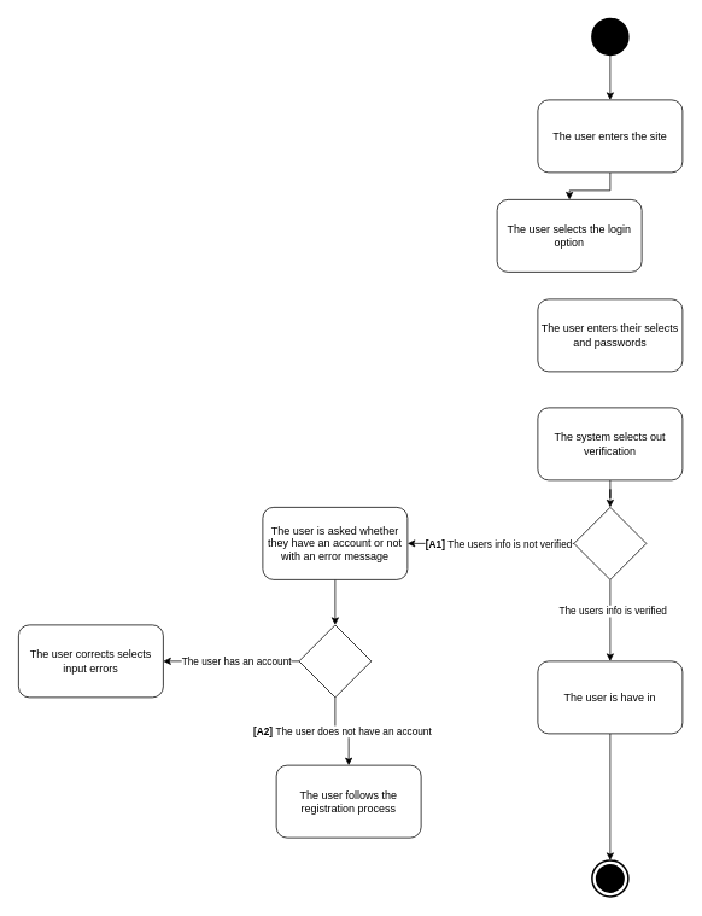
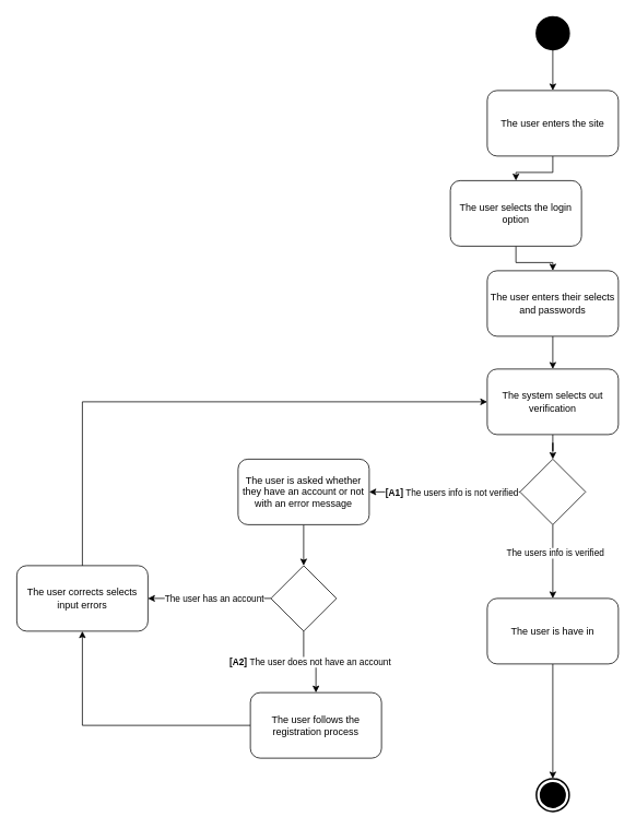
  <mxCell id="0" />
  <mxCell id="1" parent="0" />
  <mxCell id="2" style="edgeStyle=orthogonalEdgeStyle;rounded=0;orthogonalLoop=1;jettySize=auto;html=1;entryX=0.5;entryY=0;entryDx=0;entryDy=0;" parent="1" source="3" target="27" edge="1"><mxGeometry relative="1" as="geometry" /></mxCell>
  <mxCell id="3" value="The user is asked whether they have an account or not with an error message" style="shape=rect;html=1;rounded=1;whiteSpace=wrap;align=center;" parent="1" vertex="1"><mxGeometry x="290" y="560" width="160" height="80" as="geometry" /></mxCell>
+ <mxCell id="4" style="edgeStyle=orthogonalEdgeStyle;rounded=0;orthogonalLoop=1;jettySize=auto;html=1;entryX=0;entryY=0.5;entryDx=0;entryDy=0;" parent="1" source="5" target="9" edge="1"><mxGeometry relative="1" as="geometry"><Array as="points"><mxPoint x="100" y="490" /></Array></mxGeometry></mxCell>
  <mxCell id="5" value="The user corrects selects input errors" style="shape=rect;html=1;rounded=1;whiteSpace=wrap;align=center;" parent="1" vertex="1"><mxGeometry x="20" y="690" width="160" height="80" as="geometry" /></mxCell>
  <mxCell id="6" style="edgeStyle=orthogonalEdgeStyle;rounded=0;orthogonalLoop=1;jettySize=auto;html=1;entryX=0.5;entryY=0;entryDx=0;entryDy=0;entryPerimeter=0;" parent="1" source="7" target="16" edge="1"><mxGeometry relative="1" as="geometry" /></mxCell>
  <mxCell id="7" value="The user is have in" style="shape=rect;html=1;rounded=1;whiteSpace=wrap;align=center;" parent="1" vertex="1"><mxGeometry x="594" y="730" width="160" height="80" as="geometry" /></mxCell>
  <mxCell id="8" style="edgeStyle=orthogonalEdgeStyle;rounded=0;orthogonalLoop=1;jettySize=auto;html=1;entryX=0.5;entryY=0;entryDx=0;entryDy=0;" parent="1" source="9" target="21" edge="1"><mxGeometry relative="1" as="geometry" /></mxCell>
  <mxCell id="9" value="The system selects out verification" style="shape=rect;html=1;rounded=1;whiteSpace=wrap;align=center;" parent="1" vertex="1"><mxGeometry x="594" y="450" width="160" height="80" as="geometry" /></mxCell>
+ <mxCell id="10" style="edgeStyle=orthogonalEdgeStyle;rounded=0;orthogonalLoop=1;jettySize=auto;html=1;entryX=0.5;entryY=0;entryDx=0;entryDy=0;" edge="1" parent="1" source="11" target="23"><mxGeometry relative="1" as="geometry" /></mxCell>
  <mxCell id="11" value="The user selects the login option" style="shape=rect;html=1;rounded=1;whiteSpace=wrap;align=center;" parent="1" vertex="1"><mxGeometry x="549" y="220" width="160" height="80" as="geometry" /></mxCell>
  <mxCell id="12" style="edgeStyle=orthogonalEdgeStyle;rounded=0;orthogonalLoop=1;jettySize=auto;html=1;entryX=0.5;entryY=0;entryDx=0;entryDy=0;" edge="1" parent="1" source="13" target="11"><mxGeometry relative="1" as="geometry" /></mxCell>
  <mxCell id="13" value="The user enters the site" style="shape=rect;html=1;rounded=1;whiteSpace=wrap;align=center;" parent="1" vertex="1"><mxGeometry x="594" y="110" width="160" height="80" as="geometry" /></mxCell>
  <mxCell id="14" style="edgeStyle=orthogonalEdgeStyle;rounded=0;orthogonalLoop=1;jettySize=auto;html=1;entryX=0.5;entryY=0;entryDx=0;entryDy=0;" edge="1" parent="1" source="15" target="13"><mxGeometry relative="1" as="geometry" /></mxCell>
  <mxCell id="15" value="" style="shape=ellipse;html=1;fillColor=#000000;strokeWidth=2;verticalLabelPosition=bottom;verticalAlignment=top;perimeter=ellipsePerimeter;" parent="1" vertex="1"><mxGeometry x="654" y="20" width="40" height="40" as="geometry" /></mxCell>
  <mxCell id="16" value="" style="html=1;shape=mxgraph.sysml.actFinal;strokeWidth=2;verticalLabelPosition=bottom;verticalAlignment=top;" parent="1" vertex="1"><mxGeometry x="654" y="950" width="40" height="40" as="geometry" /></mxCell>
  <mxCell id="17" style="edgeStyle=orthogonalEdgeStyle;rounded=0;orthogonalLoop=1;jettySize=auto;html=1;entryX=1;entryY=0.5;entryDx=0;entryDy=0;" parent="1" source="21" edge="1"><mxGeometry relative="1" as="geometry"><mxPoint x="450" y="600" as="targetPoint" /></mxGeometry></mxCell>
  <mxCell id="18" value="&lt;b&gt;[A1] &lt;/b&gt;The users info is not verified" style="edgeLabel;html=1;align=center;verticalAlign=middle;resizable=0;points=[];" parent="17" vertex="1" connectable="0"><mxGeometry x="-0.261" y="-3" relative="1" as="geometry"><mxPoint x="-16" y="3" as="offset" /></mxGeometry></mxCell>
  <mxCell id="19" style="edgeStyle=orthogonalEdgeStyle;rounded=0;orthogonalLoop=1;jettySize=auto;html=1;" parent="1" source="21" target="7" edge="1"><mxGeometry relative="1" as="geometry" /></mxCell>
  <mxCell id="20" value="The users info is verified" style="edgeLabel;html=1;align=center;verticalAlign=middle;resizable=0;points=[];" parent="19" vertex="1" connectable="0"><mxGeometry x="-0.244" y="2" relative="1" as="geometry"><mxPoint as="offset" /></mxGeometry></mxCell>
  <mxCell id="21" value="" style="rhombus;whiteSpace=wrap;html=1;" parent="1" vertex="1"><mxGeometry x="634" y="560" width="80" height="80" as="geometry" /></mxCell>
+ <mxCell id="22" style="edgeStyle=orthogonalEdgeStyle;rounded=0;orthogonalLoop=1;jettySize=auto;html=1;entryX=0.5;entryY=0;entryDx=0;entryDy=0;" edge="1" parent="1" source="23" target="9"><mxGeometry relative="1" as="geometry" /></mxCell>
  <mxCell id="23" value="The user enters their selects and passwords" style="shape=rect;html=1;rounded=1;whiteSpace=wrap;align=center;" parent="1" vertex="1"><mxGeometry x="594" width="160" height="80" as="geometry" y="330" /></mxCell>
  <mxCell id="24" style="edgeStyle=orthogonalEdgeStyle;rounded=0;orthogonalLoop=1;jettySize=auto;html=1;" parent="1" source="27" target="5" edge="1"><mxGeometry relative="1" as="geometry" /></mxCell>
  <mxCell id="25" value="The user has an account" style="edgeLabel;html=1;align=center;verticalAlign=middle;resizable=0;points=[];" parent="24" vertex="1" connectable="0"><mxGeometry x="-0.28" y="-1" relative="1" as="geometry"><mxPoint x="-16" y="1" as="offset" /></mxGeometry></mxCell>
  <mxCell id="26" value="[A2] &lt;span style=&quot;font-weight: normal&quot;&gt;The user does not have an account&lt;/span&gt;" style="edgeStyle=orthogonalEdgeStyle;rounded=0;orthogonalLoop=1;jettySize=auto;html=1;entryX=0.5;entryY=0;entryDx=0;entryDy=0;fontStyle=1" parent="1" source="27" target="29" edge="1"><mxGeometry relative="1" as="geometry" /></mxCell>
  <mxCell id="27" value="" style="rhombus;whiteSpace=wrap;html=1;" parent="1" vertex="1"><mxGeometry x="330" y="690" width="80" height="80" as="geometry" /></mxCell>
+ <mxCell id="28" style="edgeStyle=orthogonalEdgeStyle;rounded=0;orthogonalLoop=1;jettySize=auto;html=1;entryX=0.5;entryY=1;entryDx=0;entryDy=0;" parent="1" source="29" target="5" edge="1"><mxGeometry relative="1" as="geometry" /></mxCell>
  <mxCell id="29" value="The user follows the registration process" style="shape=rect;html=1;rounded=1;whiteSpace=wrap;align=center;" parent="1" vertex="1"><mxGeometry x="305" y="845" width="160" height="80" as="geometry" /></mxCell>
